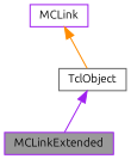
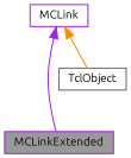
  digraph {
    fontname=Ubuntu
    node [color=purple fillcolor=white fontname=Ubuntu fontsize=10 shape=box style=filled]
    edge [dir=back fontname=Ubuntu fontsize=10 labelfontname=Helvetica labelfontsize=10 style=solid]
    n1 [fillcolor=grey60 fontcolor=black height=0.2 label=MCLinkExtended width=0.4]
    n2 [height=0.2 label=MCLink width=0.4]
    n3 [color=gray40 height=0.2 label=TclObject width=0.4]
-   n3 -> n1 [color=purple]
+   n2 -> n1 [color=purple]
    n2 -> n3 [color=darkorange]
  }
